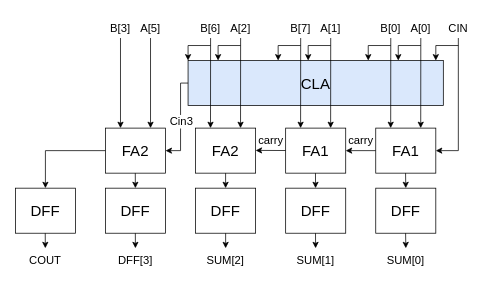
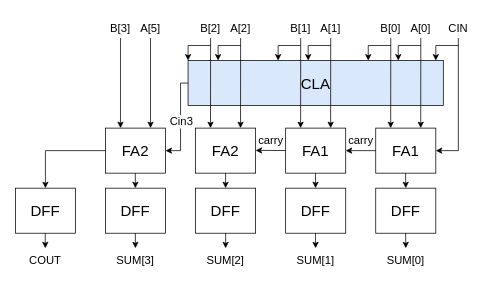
  <mxCell id="0" style=";html=1;" />
  <mxCell id="1" style=";html=1;" parent="0" />
  <mxCell id="2" value="&lt;font style=&quot;font-size: 20px;&quot;&gt;CLA&lt;/font&gt;" style="rounded=0;whiteSpace=wrap;html=1;fillColor=#dae8fc;" vertex="1" parent="1"><mxGeometry x="250" y="80" width="340" height="60" as="geometry" /></mxCell>
  <mxCell id="3" value="&lt;font style=&quot;font-size: 20px;&quot;&gt;FA1&lt;/font&gt;" style="rounded=0;whiteSpace=wrap;html=1;" vertex="1" parent="1"><mxGeometry x="500" y="170" width="80" height="60" as="geometry" /></mxCell>
  <mxCell id="4" value="&lt;font style=&quot;font-size: 20px;&quot;&gt;FA1&lt;/font&gt;" style="rounded=0;whiteSpace=wrap;html=1;" vertex="1" parent="1"><mxGeometry x="380" y="170" width="80" height="60" as="geometry" /></mxCell>
  <mxCell id="5" value="&lt;font style=&quot;font-size: 20px;&quot;&gt;FA2&lt;/font&gt;" style="rounded=0;whiteSpace=wrap;html=1;" vertex="1" parent="1"><mxGeometry x="260" y="170" width="80" height="60" as="geometry" /></mxCell>
  <mxCell id="6" value="&lt;font style=&quot;font-size: 20px;&quot;&gt;FA2&lt;/font&gt;" style="rounded=0;whiteSpace=wrap;html=1;" vertex="1" parent="1"><mxGeometry x="140" y="170" width="80" height="60" as="geometry" /></mxCell>
  <mxCell id="7" value="&lt;font style=&quot;font-size: 20px;&quot;&gt;DFF&lt;/font&gt;" style="rounded=0;whiteSpace=wrap;html=1;" vertex="1" parent="1"><mxGeometry x="500" y="250" width="80" height="60" as="geometry" /></mxCell>
  <mxCell id="8" value="&lt;font style=&quot;font-size: 20px;&quot;&gt;DFF&lt;/font&gt;" style="rounded=0;whiteSpace=wrap;html=1;" vertex="1" parent="1"><mxGeometry x="380" y="250" width="80" height="60" as="geometry" /></mxCell>
  <mxCell id="9" value="&lt;font style=&quot;font-size: 20px;&quot;&gt;DFF&lt;/font&gt;" style="rounded=0;whiteSpace=wrap;html=1;" vertex="1" parent="1"><mxGeometry x="260" y="250" width="80" height="60" as="geometry" /></mxCell>
  <mxCell id="10" value="&lt;font style=&quot;font-size: 20px;&quot;&gt;DFF&lt;/font&gt;" style="rounded=0;whiteSpace=wrap;html=1;" vertex="1" parent="1"><mxGeometry x="140" y="250" width="80" height="60" as="geometry" /></mxCell>
  <mxCell id="11" value="" style="endArrow=classic;html=1;rounded=0;fontSize=20;entryX=1;entryY=0.5;entryDx=0;entryDy=0;" edge="1" parent="1" target="4"><mxGeometry width="50" height="50" relative="1" as="geometry"><mxPoint x="500" y="200" as="sourcePoint" /><mxPoint x="510" y="240" as="targetPoint" /><Array as="points" /></mxGeometry></mxCell>
  <mxCell id="12" value="" style="endArrow=classic;html=1;rounded=0;fontSize=20;entryX=1;entryY=0.5;entryDx=0;entryDy=0;" edge="1" parent="1" source="4"><mxGeometry width="50" height="50" relative="1" as="geometry"><mxPoint x="420" y="199.71" as="sourcePoint" /><mxPoint x="340" y="199.71" as="targetPoint" /></mxGeometry></mxCell>
  <mxCell id="13" value="" style="endArrow=classic;html=1;rounded=0;fontSize=20;edgeStyle=orthogonalEdgeStyle;entryX=1;entryY=0.5;entryDx=0;entryDy=0;exitX=0;exitY=0.5;exitDx=0;exitDy=0;" edge="1" parent="1" source="2" target="6"><mxGeometry width="50" height="50" relative="1" as="geometry"><mxPoint x="260" y="140" as="sourcePoint" /><mxPoint x="260" y="200" as="targetPoint" /><Array as="points"><mxPoint x="240" y="110" /><mxPoint x="240" y="200" /></Array></mxGeometry></mxCell>
  <mxCell id="14" value="Cin3" style="edgeLabel;html=1;align=center;verticalAlign=middle;resizable=0;points=[];fontSize=15;" vertex="1" connectable="0" parent="13"><mxGeometry x="-0.245" relative="1" as="geometry"><mxPoint y="15" as="offset" /></mxGeometry></mxCell>
  <mxCell id="15" value="" style="endArrow=classic;html=1;rounded=0;fontSize=20;entryX=0.25;entryY=0;entryDx=0;entryDy=0;exitX=0.5;exitY=1;exitDx=0;exitDy=0;" edge="1" parent="1" source="39" target="6"><mxGeometry width="50" height="50" relative="1" as="geometry"><mxPoint x="160" y="30" as="sourcePoint" /><mxPoint x="160" y="158.38" as="targetPoint" /></mxGeometry></mxCell>
  <mxCell id="16" value="" style="endArrow=classic;html=1;rounded=0;fontSize=20;entryX=0.75;entryY=0;entryDx=0;entryDy=0;exitX=0.5;exitY=1;exitDx=0;exitDy=0;" edge="1" parent="1" source="38" target="6"><mxGeometry width="50" height="50" relative="1" as="geometry"><mxPoint x="200" y="30" as="sourcePoint" /><mxPoint x="400" y="80" as="targetPoint" /></mxGeometry></mxCell>
  <mxCell id="17" value="" style="endArrow=classic;html=1;rounded=0;fontSize=20;entryX=0.25;entryY=0;entryDx=0;entryDy=0;exitX=0.5;exitY=1;exitDx=0;exitDy=0;" edge="1" parent="1" source="37"><mxGeometry width="50" height="50" relative="1" as="geometry"><mxPoint x="280" y="30" as="sourcePoint" /><mxPoint x="279.89" y="170" as="targetPoint" /></mxGeometry></mxCell>
  <mxCell id="18" value="" style="endArrow=classic;html=1;rounded=0;fontSize=20;entryX=0.75;entryY=0;entryDx=0;entryDy=0;exitX=0.5;exitY=1;exitDx=0;exitDy=0;" edge="1" parent="1" source="36"><mxGeometry width="50" height="50" relative="1" as="geometry"><mxPoint x="320" y="30" as="sourcePoint" /><mxPoint x="319.89" y="170" as="targetPoint" /></mxGeometry></mxCell>
  <mxCell id="19" value="" style="endArrow=classic;html=1;rounded=0;fontSize=20;entryX=0.25;entryY=0;entryDx=0;entryDy=0;exitX=0.5;exitY=1;exitDx=0;exitDy=0;" edge="1" parent="1" source="35"><mxGeometry width="50" height="50" relative="1" as="geometry"><mxPoint x="400" y="30" as="sourcePoint" /><mxPoint x="399.89" y="170" as="targetPoint" /></mxGeometry></mxCell>
  <mxCell id="20" value="" style="endArrow=classic;html=1;rounded=0;fontSize=20;entryX=0.75;entryY=0;entryDx=0;entryDy=0;exitX=0.5;exitY=1;exitDx=0;exitDy=0;" edge="1" parent="1" source="34"><mxGeometry width="50" height="50" relative="1" as="geometry"><mxPoint x="440" y="30" as="sourcePoint" /><mxPoint x="439.89" y="170" as="targetPoint" /></mxGeometry></mxCell>
  <mxCell id="21" value="" style="endArrow=classic;html=1;rounded=0;fontSize=20;entryX=0.25;entryY=0;entryDx=0;entryDy=0;exitX=0.5;exitY=1;exitDx=0;exitDy=0;" edge="1" parent="1" source="33"><mxGeometry width="50" height="50" relative="1" as="geometry"><mxPoint x="520" y="30" as="sourcePoint" /><mxPoint x="519.89" y="170" as="targetPoint" /></mxGeometry></mxCell>
  <mxCell id="22" value="" style="endArrow=classic;html=1;rounded=0;fontSize=20;entryX=0.75;entryY=0;entryDx=0;entryDy=0;exitX=0.5;exitY=1;exitDx=0;exitDy=0;" edge="1" parent="1" source="32"><mxGeometry width="50" height="50" relative="1" as="geometry"><mxPoint x="560" y="50" as="sourcePoint" /><mxPoint x="559.89" y="170" as="targetPoint" /></mxGeometry></mxCell>
  <mxCell id="23" value="" style="endArrow=classic;html=1;rounded=0;fontSize=20;" edge="1" parent="1"><mxGeometry width="50" height="50" relative="1" as="geometry"><mxPoint x="520" y="60" as="sourcePoint" /><mxPoint x="490" y="80" as="targetPoint" /><Array as="points"><mxPoint x="490" y="60" /></Array></mxGeometry></mxCell>
  <mxCell id="24" value="" style="endArrow=classic;html=1;rounded=0;fontSize=20;" edge="1" parent="1"><mxGeometry width="50" height="50" relative="1" as="geometry"><mxPoint x="560" y="60" as="sourcePoint" /><mxPoint x="530" y="80" as="targetPoint" /><Array as="points"><mxPoint x="530" y="60" /></Array></mxGeometry></mxCell>
  <mxCell id="25" value="" style="endArrow=classic;html=1;rounded=0;fontSize=20;" edge="1" parent="1"><mxGeometry width="50" height="50" relative="1" as="geometry"><mxPoint x="400" y="60" as="sourcePoint" /><mxPoint x="370" y="80" as="targetPoint" /><Array as="points"><mxPoint x="370" y="60" /></Array></mxGeometry></mxCell>
  <mxCell id="26" value="" style="endArrow=classic;html=1;rounded=0;fontSize=20;" edge="1" parent="1"><mxGeometry width="50" height="50" relative="1" as="geometry"><mxPoint x="440" y="60" as="sourcePoint" /><mxPoint x="410" y="80" as="targetPoint" /><Array as="points"><mxPoint x="410" y="60" /></Array></mxGeometry></mxCell>
  <mxCell id="27" value="" style="endArrow=classic;html=1;rounded=0;fontSize=20;" edge="1" parent="1"><mxGeometry width="50" height="50" relative="1" as="geometry"><mxPoint x="280" y="60" as="sourcePoint" /><mxPoint x="250" y="80" as="targetPoint" /><Array as="points"><mxPoint x="250" y="60" /></Array></mxGeometry></mxCell>
  <mxCell id="28" value="" style="endArrow=classic;html=1;rounded=0;fontSize=20;" edge="1" parent="1"><mxGeometry width="50" height="50" relative="1" as="geometry"><mxPoint x="320" y="60" as="sourcePoint" /><mxPoint x="290" y="80" as="targetPoint" /><Array as="points"><mxPoint x="290" y="60" /></Array></mxGeometry></mxCell>
  <mxCell id="29" value="" style="endArrow=classic;html=1;rounded=0;fontSize=20;exitX=0.5;exitY=1;exitDx=0;exitDy=0;" edge="1" parent="1" source="31"><mxGeometry width="50" height="50" relative="1" as="geometry"><mxPoint x="610" y="30" as="sourcePoint" /><mxPoint x="580" y="200" as="targetPoint" /><Array as="points"><mxPoint x="610" y="200" /><mxPoint x="580" y="200" /></Array></mxGeometry></mxCell>
  <mxCell id="30" value="" style="endArrow=classic;html=1;rounded=0;fontSize=20;entryX=0.98;entryY=0;entryDx=0;entryDy=0;entryPerimeter=0;" edge="1" parent="1"><mxGeometry width="50" height="50" relative="1" as="geometry"><mxPoint x="610" y="60" as="sourcePoint" /><mxPoint x="580" y="80" as="targetPoint" /><Array as="points"><mxPoint x="580" y="60" /></Array></mxGeometry></mxCell>
  <mxCell id="31" value="&lt;font style=&quot;font-size: 15px;&quot;&gt;CIN&lt;/font&gt;" style="text;html=1;strokeColor=none;fillColor=none;align=center;verticalAlign=middle;whiteSpace=wrap;rounded=0;fontSize=20;" vertex="1" parent="1"><mxGeometry x="580" y="20" width="60" height="30" as="geometry" /></mxCell>
  <mxCell id="32" value="&lt;font style=&quot;font-size: 15px;&quot;&gt;A[0]&lt;/font&gt;" style="text;html=1;strokeColor=none;fillColor=none;align=center;verticalAlign=middle;whiteSpace=wrap;rounded=0;fontSize=20;" vertex="1" parent="1"><mxGeometry x="530" y="20" width="60" height="30" as="geometry" /></mxCell>
  <mxCell id="33" value="&lt;font style=&quot;font-size: 15px;&quot;&gt;B[0]&lt;/font&gt;" style="text;html=1;strokeColor=none;fillColor=none;align=center;verticalAlign=middle;whiteSpace=wrap;rounded=0;fontSize=20;" vertex="1" parent="1"><mxGeometry x="490" y="20" width="60" height="30" as="geometry" /></mxCell>
  <mxCell id="34" value="&lt;font style=&quot;font-size: 15px;&quot;&gt;A[1]&lt;/font&gt;" style="text;html=1;strokeColor=none;fillColor=none;align=center;verticalAlign=middle;whiteSpace=wrap;rounded=0;fontSize=20;" vertex="1" parent="1"><mxGeometry x="410" y="20" width="60" height="30" as="geometry" /></mxCell>
- <mxCell id="35" value="&lt;font style=&quot;font-size: 15px;&quot;&gt;B[7]&lt;/font&gt;" style="text;html=1;strokeColor=none;fillColor=none;align=center;verticalAlign=middle;whiteSpace=wrap;rounded=0;fontSize=20;" vertex="1" parent="1"><mxGeometry x="370" y="20" width="60" height="30" as="geometry" /></mxCell>
+ <mxCell id="35" value="&lt;font style=&quot;font-size: 15px;&quot;&gt;B[1]&lt;/font&gt;" style="text;html=1;strokeColor=none;fillColor=none;align=center;verticalAlign=middle;whiteSpace=wrap;rounded=0;fontSize=20;" vertex="1" parent="1"><mxGeometry x="370" y="20" width="60" height="30" as="geometry" /></mxCell>
  <mxCell id="36" value="&lt;font style=&quot;font-size: 15px;&quot;&gt;A[2]&lt;/font&gt;" style="text;html=1;strokeColor=none;fillColor=none;align=center;verticalAlign=middle;whiteSpace=wrap;rounded=0;fontSize=20;" vertex="1" parent="1"><mxGeometry x="290" y="20" width="60" height="30" as="geometry" /></mxCell>
- <mxCell id="37" value="&lt;font style=&quot;font-size: 15px;&quot;&gt;B[6]&lt;/font&gt;" style="text;html=1;strokeColor=none;fillColor=none;align=center;verticalAlign=middle;whiteSpace=wrap;rounded=0;fontSize=20;" vertex="1" parent="1"><mxGeometry x="250" y="20" width="60" height="30" as="geometry" /></mxCell>
+ <mxCell id="37" value="&lt;font style=&quot;font-size: 15px;&quot;&gt;B[2]&lt;/font&gt;" style="text;html=1;strokeColor=none;fillColor=none;align=center;verticalAlign=middle;whiteSpace=wrap;rounded=0;fontSize=20;" vertex="1" parent="1"><mxGeometry x="250" y="20" width="60" height="30" as="geometry" /></mxCell>
  <mxCell id="38" value="&lt;font style=&quot;font-size: 15px;&quot;&gt;A[5]&lt;/font&gt;" style="text;html=1;strokeColor=none;fillColor=none;align=center;verticalAlign=middle;whiteSpace=wrap;rounded=0;fontSize=20;" vertex="1" parent="1"><mxGeometry x="170" y="20" width="60" height="30" as="geometry" /></mxCell>
  <mxCell id="39" value="&lt;font style=&quot;font-size: 15px;&quot;&gt;B[3]&lt;/font&gt;" style="text;html=1;strokeColor=none;fillColor=none;align=center;verticalAlign=middle;whiteSpace=wrap;rounded=0;fontSize=20;" vertex="1" parent="1"><mxGeometry x="130" y="20" width="60" height="30" as="geometry" /></mxCell>
  <mxCell id="40" value="carry" style="text;html=1;align=center;verticalAlign=middle;resizable=0;points=[];autosize=1;strokeColor=none;fillColor=none;fontSize=15;" vertex="1" parent="1"><mxGeometry x="450" y="170" width="60" height="30" as="geometry" /></mxCell>
  <mxCell id="41" value="carry" style="text;html=1;align=center;verticalAlign=middle;resizable=0;points=[];autosize=1;strokeColor=none;fillColor=none;fontSize=15;" vertex="1" parent="1"><mxGeometry x="330" y="170" width="60" height="30" as="geometry" /></mxCell>
  <mxCell id="42" value="" style="endArrow=classic;html=1;rounded=0;fontSize=15;exitX=0.5;exitY=1;exitDx=0;exitDy=0;entryX=0.5;entryY=0;entryDx=0;entryDy=0;" edge="1" parent="1" source="5" target="9"><mxGeometry width="50" height="50" relative="1" as="geometry"><mxPoint x="360" y="100" as="sourcePoint" /><mxPoint x="410" y="50" as="targetPoint" /></mxGeometry></mxCell>
  <mxCell id="43" value="" style="endArrow=classic;html=1;rounded=0;fontSize=15;exitX=0.5;exitY=1;exitDx=0;exitDy=0;" edge="1" parent="1" target="8"><mxGeometry width="50" height="50" relative="1" as="geometry"><mxPoint x="419.71" y="230" as="sourcePoint" /><mxPoint x="419.71" y="270" as="targetPoint" /></mxGeometry></mxCell>
  <mxCell id="44" value="" style="endArrow=classic;html=1;rounded=0;fontSize=15;exitX=0.5;exitY=1;exitDx=0;exitDy=0;" edge="1" parent="1" target="10"><mxGeometry width="50" height="50" relative="1" as="geometry"><mxPoint x="179.71" y="230" as="sourcePoint" /><mxPoint x="179.71" y="270" as="targetPoint" /></mxGeometry></mxCell>
  <mxCell id="45" value="" style="endArrow=classic;html=1;rounded=0;fontSize=15;exitX=0.5;exitY=1;exitDx=0;exitDy=0;entryX=0.5;entryY=0;entryDx=0;entryDy=0;" edge="1" parent="1" target="7"><mxGeometry width="50" height="50" relative="1" as="geometry"><mxPoint x="539.71" y="230" as="sourcePoint" /><mxPoint x="539.71" y="270" as="targetPoint" /></mxGeometry></mxCell>
  <mxCell id="46" value="" style="endArrow=classic;html=1;rounded=0;fontSize=15;exitX=0.5;exitY=1;exitDx=0;exitDy=0;entryX=0.5;entryY=0;entryDx=0;entryDy=0;" edge="1" parent="1"><mxGeometry width="50" height="50" relative="1" as="geometry"><mxPoint x="300.05" y="310" as="sourcePoint" /><mxPoint x="300.05" y="330" as="targetPoint" /></mxGeometry></mxCell>
  <mxCell id="47" value="" style="endArrow=classic;html=1;rounded=0;fontSize=15;exitX=0.5;exitY=1;exitDx=0;exitDy=0;" edge="1" parent="1"><mxGeometry width="50" height="50" relative="1" as="geometry"><mxPoint x="419.76" y="310" as="sourcePoint" /><mxPoint x="419.876" y="330" as="targetPoint" /></mxGeometry></mxCell>
  <mxCell id="48" value="" style="endArrow=classic;html=1;rounded=0;fontSize=15;exitX=0.5;exitY=1;exitDx=0;exitDy=0;" edge="1" parent="1"><mxGeometry width="50" height="50" relative="1" as="geometry"><mxPoint x="179.76" y="310" as="sourcePoint" /><mxPoint x="179.876" y="330" as="targetPoint" /></mxGeometry></mxCell>
  <mxCell id="49" value="" style="endArrow=classic;html=1;rounded=0;fontSize=15;exitX=0.5;exitY=1;exitDx=0;exitDy=0;entryX=0.5;entryY=0;entryDx=0;entryDy=0;" edge="1" parent="1"><mxGeometry width="50" height="50" relative="1" as="geometry"><mxPoint x="539.76" y="310" as="sourcePoint" /><mxPoint x="540.05" y="330" as="targetPoint" /></mxGeometry></mxCell>
  <mxCell id="50" value="SUM[0]" style="text;html=1;strokeColor=none;fillColor=none;align=center;verticalAlign=middle;whiteSpace=wrap;rounded=0;fontSize=15;" vertex="1" parent="1"><mxGeometry x="510" y="330" width="60" height="30" as="geometry" /></mxCell>
  <mxCell id="51" value="SUM[1]" style="text;html=1;strokeColor=none;fillColor=none;align=center;verticalAlign=middle;whiteSpace=wrap;rounded=0;fontSize=15;" vertex="1" parent="1"><mxGeometry x="390" y="330" width="60" height="30" as="geometry" /></mxCell>
  <mxCell id="52" value="SUM[2]" style="text;html=1;strokeColor=none;fillColor=none;align=center;verticalAlign=middle;whiteSpace=wrap;rounded=0;fontSize=15;" vertex="1" parent="1"><mxGeometry x="270" y="330" width="60" height="30" as="geometry" /></mxCell>
- <mxCell id="53" value="DFF[3]" style="text;html=1;strokeColor=none;fillColor=none;align=center;verticalAlign=middle;whiteSpace=wrap;rounded=0;fontSize=15;" vertex="1" parent="1"><mxGeometry x="150" y="330" width="60" height="30" as="geometry" /></mxCell>
+ <mxCell id="53" value="SUM[3]" style="text;html=1;strokeColor=none;fillColor=none;align=center;verticalAlign=middle;whiteSpace=wrap;rounded=0;fontSize=15;" vertex="1" parent="1"><mxGeometry x="150" y="330" width="60" height="30" as="geometry" /></mxCell>
  <mxCell id="54" value="" style="endArrow=classic;html=1;rounded=0;fontSize=20;entryX=0.5;entryY=0;entryDx=0;entryDy=0;" edge="1" parent="1" target="55"><mxGeometry width="50" height="50" relative="1" as="geometry"><mxPoint x="140" y="200" as="sourcePoint" /><mxPoint x="110" y="240" as="targetPoint" /><Array as="points"><mxPoint x="60" y="200" /></Array></mxGeometry></mxCell>
  <mxCell id="55" value="&lt;font style=&quot;font-size: 20px;&quot;&gt;DFF&lt;/font&gt;" style="rounded=0;whiteSpace=wrap;html=1;" vertex="1" parent="1"><mxGeometry x="20" y="250" width="80" height="60" as="geometry" /></mxCell>
  <mxCell id="56" value="" style="endArrow=classic;html=1;rounded=0;fontSize=15;exitX=0.5;exitY=1;exitDx=0;exitDy=0;" edge="1" parent="1"><mxGeometry width="50" height="50" relative="1" as="geometry"><mxPoint x="59.76" y="310" as="sourcePoint" /><mxPoint x="59.876" y="330" as="targetPoint" /></mxGeometry></mxCell>
  <mxCell id="57" value="COUT" style="text;html=1;strokeColor=none;fillColor=none;align=center;verticalAlign=middle;whiteSpace=wrap;rounded=0;fontSize=15;" vertex="1" parent="1"><mxGeometry x="30" y="330" width="60" height="30" as="geometry" /></mxCell>
